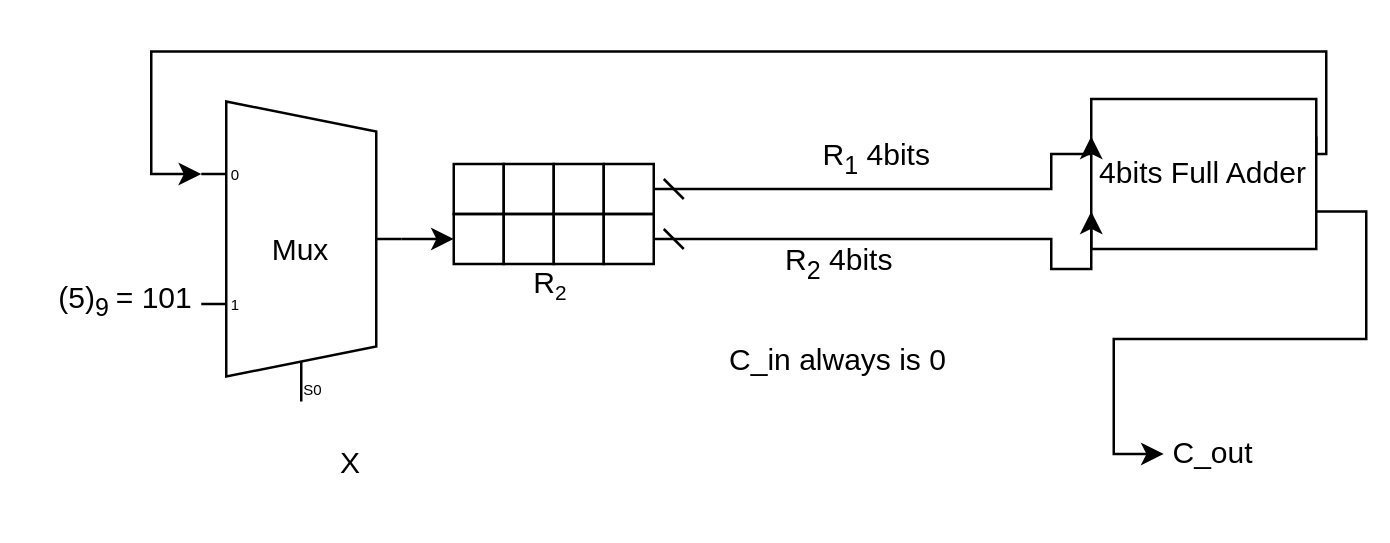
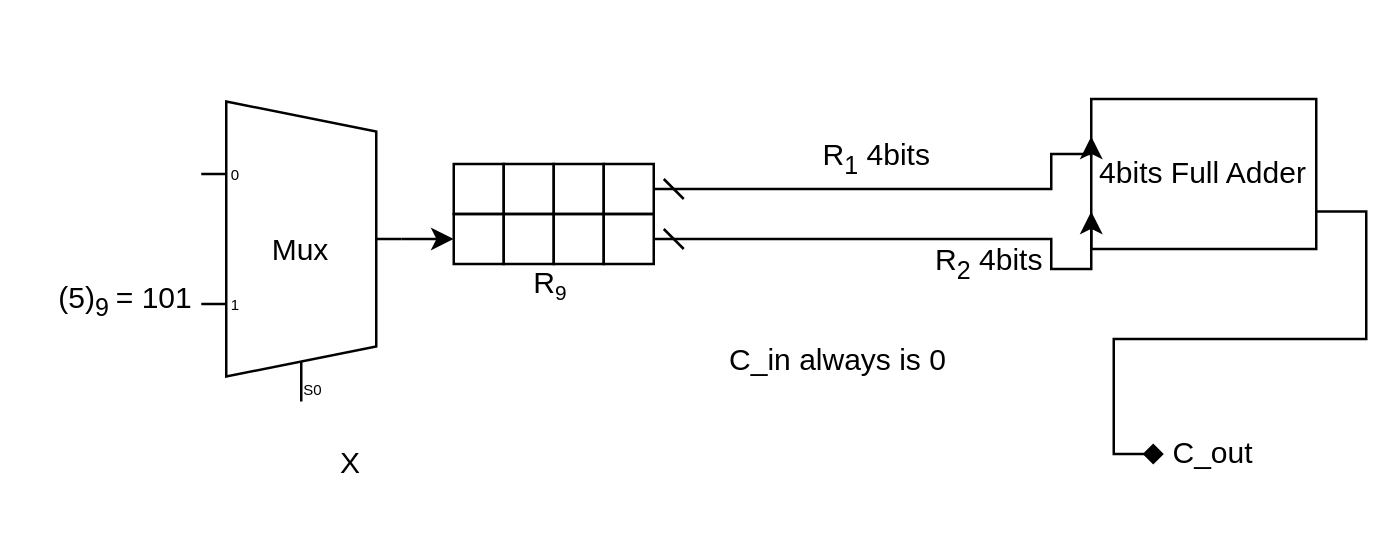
  <mxCell id="0" />
  <mxCell id="1" parent="0" />
  <mxCell id="2" value="Mux" style="shadow=0;dashed=0;align=center;html=1;strokeWidth=1;shape=mxgraph.electrical.abstract.mux2;whiteSpace=wrap;fillColor=none;" vertex="1" parent="1"><mxGeometry x="80" y="40" width="80" height="120" as="geometry" /></mxCell>
  <mxCell id="3" value="(5)&lt;sub&gt;9&amp;nbsp;&lt;/sub&gt;= 101" style="text;html=1;align=center;verticalAlign=middle;whiteSpace=wrap;rounded=0;" vertex="1" parent="1"><mxGeometry x="20" y="105" width="60" height="30" as="geometry" /></mxCell>
- <mxCell id="4" style="edgeStyle=orthogonalEdgeStyle;rounded=0;orthogonalLoop=1;jettySize=auto;html=1;exitX=0.75;exitY=0;exitDx=0;exitDy=0;entryX=0;entryY=0.5;entryDx=0;entryDy=0;" edge="1" parent="1" source="5" target="23"><mxGeometry relative="1" as="geometry" /></mxCell>
+ <mxCell id="4" style="edgeStyle=orthogonalEdgeStyle;rounded=0;orthogonalLoop=1;jettySize=auto;html=1;exitX=0.75;exitY=0;exitDx=0;exitDy=0;entryX=0;entryY=0.5;entryDx=0;entryDy=0;endArrow=diamond;" edge="1" parent="1" source="5" target="23"><mxGeometry relative="1" as="geometry" /></mxCell>
  <mxCell id="5" value="4bits Full Adder" style="rounded=0;whiteSpace=wrap;html=1;flipH=0;flipV=1;direction=south;" vertex="1" parent="1"><mxGeometry x="436" y="39" width="90" height="60" as="geometry" /></mxCell>
  <mxCell id="6" value="" style="group" vertex="1" connectable="0" parent="1"><mxGeometry x="181" y="48" width="80" height="72" as="geometry" /></mxCell>
  <mxCell id="7" value="" style="whiteSpace=wrap;html=1;aspect=fixed;fillColor=none;" vertex="1" parent="6"><mxGeometry y="17" width="20" height="20" as="geometry" /></mxCell>
  <mxCell id="8" value="" style="whiteSpace=wrap;html=1;aspect=fixed;fillColor=none;" vertex="1" parent="6"><mxGeometry x="20" y="17" width="20" height="20" as="geometry" /></mxCell>
  <mxCell id="9" value="" style="whiteSpace=wrap;html=1;aspect=fixed;fillColor=none;" vertex="1" parent="6"><mxGeometry x="40" y="17" width="20" height="20" as="geometry" /></mxCell>
  <mxCell id="10" value="" style="whiteSpace=wrap;html=1;aspect=fixed;fillColor=none;" vertex="1" parent="6"><mxGeometry x="60" y="17" width="20" height="20" as="geometry" /></mxCell>
  <mxCell id="11" value="" style="whiteSpace=wrap;html=1;aspect=fixed;fillColor=none;" vertex="1" parent="6"><mxGeometry y="37" width="20" height="20" as="geometry" /></mxCell>
  <mxCell id="12" value="" style="whiteSpace=wrap;html=1;aspect=fixed;fillColor=none;" vertex="1" parent="6"><mxGeometry x="20" y="37" width="20" height="20" as="geometry" /></mxCell>
  <mxCell id="13" value="" style="whiteSpace=wrap;html=1;aspect=fixed;fillColor=none;" vertex="1" parent="6"><mxGeometry x="40" y="37" width="20" height="20" as="geometry" /></mxCell>
  <mxCell id="14" value="" style="whiteSpace=wrap;html=1;aspect=fixed;fillColor=none;" vertex="1" parent="6"><mxGeometry x="60" y="37" width="20" height="20" as="geometry" /></mxCell>
- <mxCell id="15" value="R&lt;span style=&quot;font-size: 10px;&quot;&gt;&lt;sub&gt;2&lt;/sub&gt;&lt;/span&gt;" style="text;html=1;align=center;verticalAlign=middle;whiteSpace=wrap;rounded=0;" vertex="1" parent="6"><mxGeometry x="24" y="57" width="30" height="15" as="geometry" /></mxCell>
+ <mxCell id="15" value="R&lt;span style=&quot;font-size: 10px;&quot;&gt;&lt;sub&gt;9&lt;/sub&gt;&lt;/span&gt;" style="text;html=1;align=center;verticalAlign=middle;whiteSpace=wrap;rounded=0;" vertex="1" parent="6"><mxGeometry x="24" y="57" width="30" height="15" as="geometry" /></mxCell>
  <mxCell id="16" style="edgeStyle=orthogonalEdgeStyle;rounded=0;orthogonalLoop=1;jettySize=auto;html=1;exitX=1;exitY=0.5;exitDx=0;exitDy=-5;exitPerimeter=0;entryX=0;entryY=0.5;entryDx=0;entryDy=0;" edge="1" parent="1" source="2" target="11"><mxGeometry relative="1" as="geometry" /></mxCell>
  <mxCell id="17" style="edgeStyle=orthogonalEdgeStyle;rounded=0;orthogonalLoop=1;jettySize=auto;html=1;exitX=1;exitY=0.5;exitDx=0;exitDy=0;entryX=0.25;entryY=1;entryDx=0;entryDy=0;startArrow=dash;startFill=0;" edge="1" parent="1" source="10" target="5"><mxGeometry relative="1" as="geometry"><Array as="points"><mxPoint x="420" y="75" /><mxPoint x="420" y="61" /></Array></mxGeometry></mxCell>
  <mxCell id="18" style="edgeStyle=orthogonalEdgeStyle;rounded=0;orthogonalLoop=1;jettySize=auto;html=1;exitX=1;exitY=0.5;exitDx=0;exitDy=0;entryX=0.75;entryY=1;entryDx=0;entryDy=0;startArrow=dash;startFill=0;" edge="1" parent="1" source="14" target="5"><mxGeometry relative="1" as="geometry"><Array as="points"><mxPoint x="420" y="95" /><mxPoint x="420" y="107" /></Array></mxGeometry></mxCell>
- <mxCell id="19" style="edgeStyle=orthogonalEdgeStyle;rounded=0;orthogonalLoop=1;jettySize=auto;html=1;exitX=0.25;exitY=0;exitDx=0;exitDy=0;entryX=0;entryY=0.217;entryDx=0;entryDy=3;entryPerimeter=0;" edge="1" parent="1" source="5" target="2"><mxGeometry relative="1" as="geometry"><Array as="points"><mxPoint x="530" y="61" /><mxPoint x="530" y="20" /><mxPoint x="60" y="20" /><mxPoint x="60" y="69" /></Array></mxGeometry></mxCell>
  <mxCell id="20" value="X" style="text;html=1;align=center;verticalAlign=middle;whiteSpace=wrap;rounded=0;" vertex="1" parent="1"><mxGeometry x="130" y="175" width="20" height="20" as="geometry" /></mxCell>
  <mxCell id="21" value="R&lt;sub&gt;1&lt;/sub&gt;&amp;nbsp;4bits" style="text;html=1;align=center;verticalAlign=middle;resizable=0;points=[];autosize=1;strokeColor=none;fillColor=none;" vertex="1" parent="1"><mxGeometry x="315" y="48" width="70" height="30" as="geometry" /></mxCell>
- <mxCell id="22" value="R&lt;sub&gt;2&lt;/sub&gt;&amp;nbsp;4bits" style="text;html=1;align=center;verticalAlign=middle;resizable=0;points=[];autosize=1;strokeColor=none;fillColor=none;" vertex="1" parent="1"><mxGeometry x="300" y="90" width="70" height="30" as="geometry" /></mxCell>
+ <mxCell id="22" value="R&lt;sub&gt;2&lt;/sub&gt;&amp;nbsp;4bits" style="text;html=1;align=center;verticalAlign=middle;resizable=0;points=[];autosize=1;strokeColor=none;fillColor=none;" vertex="1" parent="1"><mxGeometry x="360" y="90" width="70" height="30" as="geometry" /></mxCell>
  <mxCell id="23" value="C_out" style="text;html=1;align=center;verticalAlign=middle;whiteSpace=wrap;rounded=0;" vertex="1" parent="1"><mxGeometry x="465" y="171" width="40" height="20" as="geometry" /></mxCell>
  <mxCell id="24" value="C_in always is 0" style="text;html=1;align=center;verticalAlign=middle;whiteSpace=wrap;rounded=0;" vertex="1" parent="1"><mxGeometry x="290" y="129" width="90" height="30" as="geometry" /></mxCell>
